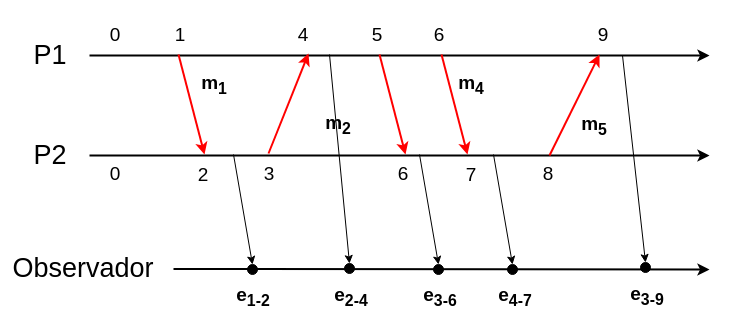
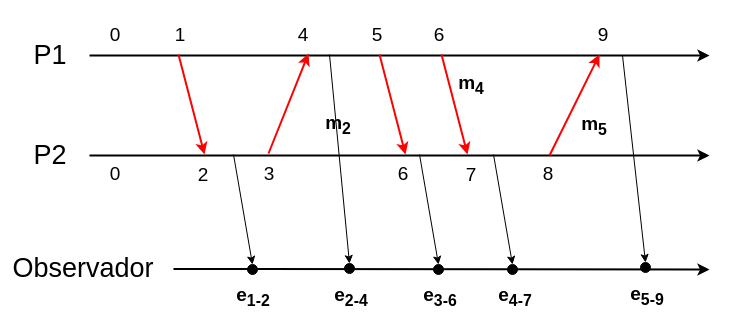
  <mxCell id="0" />
  <mxCell id="1" parent="0" />
  <mxCell id="2" value="" style="endArrow=classic;html=1;rounded=0;strokeWidth=2;" parent="1" edge="1"><mxGeometry width="50" height="50" relative="1" as="geometry"><mxPoint x="89" y="55" as="sourcePoint" /><mxPoint x="709" y="55" as="targetPoint" /></mxGeometry></mxCell>
  <mxCell id="3" value="" style="endArrow=classic;html=1;rounded=0;strokeWidth=2;" parent="1" edge="1"><mxGeometry width="50" height="50" relative="1" as="geometry"><mxPoint x="89" y="155" as="sourcePoint" /><mxPoint x="709" y="155" as="targetPoint" /></mxGeometry></mxCell>
  <mxCell id="4" value="P1" style="text;html=1;align=center;verticalAlign=middle;whiteSpace=wrap;rounded=0;fontSize=27;" parent="1" vertex="1"><mxGeometry x="20" y="40" width="60" height="30" as="geometry" /></mxCell>
  <mxCell id="5" value="P2" style="text;html=1;align=center;verticalAlign=middle;whiteSpace=wrap;rounded=0;fontSize=27;" parent="1" vertex="1"><mxGeometry x="20" y="140" width="60" height="30" as="geometry" /></mxCell>
  <mxCell id="6" value="" style="endArrow=classic;html=1;rounded=0;strokeWidth=2;exitX=0.648;exitY=0.844;exitDx=0;exitDy=0;exitPerimeter=0;strokeColor=#FF0000;" parent="1" edge="1"><mxGeometry width="50" height="50" relative="1" as="geometry"><mxPoint x="178" y="54" as="sourcePoint" /><mxPoint x="204" y="154" as="targetPoint" /></mxGeometry></mxCell>
  <mxCell id="7" value="" style="endArrow=classic;html=1;rounded=0;strokeWidth=1;entryX=0.5;entryY=0;entryDx=0;entryDy=0;" parent="1" target="11" edge="1"><mxGeometry width="50" height="50" relative="1" as="geometry"><mxPoint x="233" y="154" as="sourcePoint" /><mxPoint x="544.464" y="57.536" as="targetPoint" /></mxGeometry></mxCell>
- <mxCell id="8" value="&lt;b&gt;m&lt;sub&gt;1&lt;/sub&gt;&lt;/b&gt;" style="text;html=1;align=center;verticalAlign=middle;whiteSpace=wrap;rounded=0;fontSize=19;" parent="1" vertex="1"><mxGeometry x="184" y="70" width="60" height="30" as="geometry" /></mxCell>
  <mxCell id="9" value="" style="endArrow=classic;html=1;rounded=0;strokeWidth=2;" parent="1" edge="1"><mxGeometry width="50" height="50" relative="1" as="geometry"><mxPoint x="173" y="268.5" as="sourcePoint" /><mxPoint x="709" y="269" as="targetPoint" /></mxGeometry></mxCell>
  <mxCell id="10" value="Observador" style="text;html=1;align=center;verticalAlign=middle;whiteSpace=wrap;rounded=0;fontSize=27;" parent="1" vertex="1"><mxGeometry x="53" y="253" width="60" height="30" as="geometry" /></mxCell>
  <mxCell id="11" value="" style="ellipse;whiteSpace=wrap;html=1;aspect=fixed;fillColor=#000000;" parent="1" vertex="1"><mxGeometry x="247" y="264" width="10" height="10" as="geometry" /></mxCell>
  <mxCell id="12" value="" style="ellipse;whiteSpace=wrap;html=1;aspect=fixed;fillColor=#000000;" parent="1" vertex="1"><mxGeometry x="344" y="263" width="10" height="10" as="geometry" /></mxCell>
  <mxCell id="13" value="&lt;b&gt;e&lt;sub&gt;1-2&lt;/sub&gt;&lt;/b&gt;" style="text;html=1;align=center;verticalAlign=middle;whiteSpace=wrap;rounded=0;fontSize=19;" parent="1" vertex="1"><mxGeometry x="223" y="282" width="60" height="30" as="geometry" /></mxCell>
  <mxCell id="14" value="&lt;b&gt;e&lt;sub&gt;2-4&lt;/sub&gt;&lt;/b&gt;" style="text;html=1;align=center;verticalAlign=middle;whiteSpace=wrap;rounded=0;fontSize=19;" parent="1" vertex="1"><mxGeometry x="321" y="282" width="60" height="30" as="geometry" /></mxCell>
  <mxCell id="15" value="" style="endArrow=classic;html=1;rounded=0;strokeWidth=2;exitX=0.648;exitY=0.844;exitDx=0;exitDy=0;exitPerimeter=0;strokeColor=#FF0000;" parent="1" edge="1"><mxGeometry width="50" height="50" relative="1" as="geometry"><mxPoint x="268" y="153" as="sourcePoint" /><mxPoint x="308" y="53" as="targetPoint" /></mxGeometry></mxCell>
  <mxCell id="16" value="&lt;b&gt;m&lt;sub&gt;2&lt;/sub&gt;&lt;/b&gt;" style="text;html=1;align=center;verticalAlign=middle;whiteSpace=wrap;rounded=0;fontSize=19;" parent="1" vertex="1"><mxGeometry x="308" y="110" width="60" height="30" as="geometry" /></mxCell>
  <mxCell id="17" value="" style="endArrow=classic;html=1;rounded=0;strokeWidth=1;entryX=0.5;entryY=0;entryDx=0;entryDy=0;" parent="1" target="12" edge="1"><mxGeometry width="50" height="50" relative="1" as="geometry"><mxPoint x="329" y="54" as="sourcePoint" /><mxPoint x="359" y="270" as="targetPoint" /></mxGeometry></mxCell>
  <mxCell id="18" value="" style="endArrow=classic;html=1;rounded=0;strokeWidth=2;exitX=0.648;exitY=0.844;exitDx=0;exitDy=0;exitPerimeter=0;strokeColor=#FF0000;" parent="1" edge="1"><mxGeometry width="50" height="50" relative="1" as="geometry"><mxPoint x="379" y="54" as="sourcePoint" /><mxPoint x="405" y="154" as="targetPoint" /></mxGeometry></mxCell>
  <mxCell id="19" value="" style="endArrow=classic;html=1;rounded=0;strokeWidth=1;entryX=0.5;entryY=0;entryDx=0;entryDy=0;" parent="1" target="20" edge="1"><mxGeometry width="50" height="50" relative="1" as="geometry"><mxPoint x="419" y="154" as="sourcePoint" /><mxPoint x="730.464" y="57.536" as="targetPoint" /></mxGeometry></mxCell>
  <mxCell id="20" value="" style="ellipse;whiteSpace=wrap;html=1;aspect=fixed;fillColor=#000000;" parent="1" vertex="1"><mxGeometry x="433" y="264" width="10" height="10" as="geometry" /></mxCell>
  <mxCell id="21" value="&lt;b&gt;e&lt;sub&gt;3-6&lt;/sub&gt;&lt;/b&gt;" style="text;html=1;align=center;verticalAlign=middle;whiteSpace=wrap;rounded=0;fontSize=19;" parent="1" vertex="1"><mxGeometry x="410" y="282" width="60" height="30" as="geometry" /></mxCell>
  <mxCell id="22" value="" style="endArrow=classic;html=1;rounded=0;strokeWidth=2;exitX=0.648;exitY=0.844;exitDx=0;exitDy=0;exitPerimeter=0;strokeColor=#FF0000;" parent="1" edge="1"><mxGeometry width="50" height="50" relative="1" as="geometry"><mxPoint x="441" y="54" as="sourcePoint" /><mxPoint x="467" y="154" as="targetPoint" /></mxGeometry></mxCell>
  <mxCell id="23" value="" style="endArrow=classic;html=1;rounded=0;strokeWidth=1;entryX=0.5;entryY=0;entryDx=0;entryDy=0;" parent="1" target="25" edge="1"><mxGeometry width="50" height="50" relative="1" as="geometry"><mxPoint x="493" y="154" as="sourcePoint" /><mxPoint x="804.464" y="57.536" as="targetPoint" /></mxGeometry></mxCell>
  <mxCell id="24" value="&lt;b&gt;m&lt;sub&gt;4&lt;/sub&gt;&lt;/b&gt;" style="text;html=1;align=center;verticalAlign=middle;whiteSpace=wrap;rounded=0;fontSize=19;" parent="1" vertex="1"><mxGeometry x="441" y="70" width="60" height="30" as="geometry" /></mxCell>
  <mxCell id="25" value="" style="ellipse;whiteSpace=wrap;html=1;aspect=fixed;fillColor=#000000;" parent="1" vertex="1"><mxGeometry x="507" y="264" width="10" height="10" as="geometry" /></mxCell>
  <mxCell id="26" value="&lt;b&gt;e&lt;sub&gt;4-7&lt;/sub&gt;&lt;/b&gt;" style="text;html=1;align=center;verticalAlign=middle;whiteSpace=wrap;rounded=0;fontSize=19;" parent="1" vertex="1"><mxGeometry x="485" y="282" width="60" height="30" as="geometry" /></mxCell>
  <mxCell id="27" value="" style="endArrow=classic;html=1;rounded=0;strokeWidth=2;strokeColor=#FF0000;" parent="1" edge="1"><mxGeometry width="50" height="50" relative="1" as="geometry"><mxPoint x="549" y="155" as="sourcePoint" /><mxPoint x="599" y="54" as="targetPoint" /></mxGeometry></mxCell>
  <mxCell id="28" value="&lt;b&gt;m&lt;sub&gt;5&lt;/sub&gt;&lt;/b&gt;" style="text;html=1;align=center;verticalAlign=middle;whiteSpace=wrap;rounded=0;fontSize=19;" parent="1" vertex="1"><mxGeometry x="564" y="111" width="60" height="30" as="geometry" /></mxCell>
  <mxCell id="29" value="" style="ellipse;whiteSpace=wrap;html=1;aspect=fixed;fillColor=#000000;" parent="1" vertex="1"><mxGeometry x="640" y="262" width="10" height="10" as="geometry" /></mxCell>
- <mxCell id="30" value="&lt;b&gt;e&lt;sub&gt;3-9&lt;/sub&gt;&lt;/b&gt;" style="text;html=1;align=center;verticalAlign=middle;whiteSpace=wrap;rounded=0;fontSize=19;" parent="1" vertex="1"><mxGeometry x="617" y="281" width="60" height="30" as="geometry" /></mxCell>
+ <mxCell id="30" value="&lt;b&gt;e&lt;sub&gt;5-9&lt;/sub&gt;&lt;/b&gt;" style="text;html=1;align=center;verticalAlign=middle;whiteSpace=wrap;rounded=0;fontSize=19;" parent="1" vertex="1"><mxGeometry x="617" y="281" width="60" height="30" as="geometry" /></mxCell>
  <mxCell id="31" value="" style="endArrow=classic;html=1;rounded=0;strokeWidth=1;entryX=0.5;entryY=0;entryDx=0;entryDy=0;" parent="1" target="29" edge="1"><mxGeometry width="50" height="50" relative="1" as="geometry"><mxPoint x="622" y="55" as="sourcePoint" /><mxPoint x="651" y="269" as="targetPoint" /></mxGeometry></mxCell>
  <mxCell id="32" value="&lt;span&gt;1&lt;/span&gt;" style="text;html=1;align=center;verticalAlign=middle;whiteSpace=wrap;rounded=0;fontSize=19;fontStyle=0" vertex="1" parent="1"><mxGeometry x="150" y="20" width="60" height="30" as="geometry" /></mxCell>
  <mxCell id="33" value="&lt;span&gt;0&lt;/span&gt;" style="text;html=1;align=center;verticalAlign=middle;whiteSpace=wrap;rounded=0;fontSize=19;fontStyle=0" vertex="1" parent="1"><mxGeometry x="85" y="20" width="60" height="30" as="geometry" /></mxCell>
  <mxCell id="34" value="&lt;span&gt;4&lt;/span&gt;" style="text;html=1;align=center;verticalAlign=middle;whiteSpace=wrap;rounded=0;fontSize=19;fontStyle=0" vertex="1" parent="1"><mxGeometry x="273" y="20" width="60" height="30" as="geometry" /></mxCell>
  <mxCell id="35" value="&lt;span&gt;5&lt;/span&gt;" style="text;html=1;align=center;verticalAlign=middle;whiteSpace=wrap;rounded=0;fontSize=19;fontStyle=0" vertex="1" parent="1"><mxGeometry x="347" y="20" width="60" height="30" as="geometry" /></mxCell>
  <mxCell id="36" value="&lt;span&gt;6&lt;/span&gt;" style="text;html=1;align=center;verticalAlign=middle;whiteSpace=wrap;rounded=0;fontSize=19;fontStyle=0" vertex="1" parent="1"><mxGeometry x="409" y="20" width="60" height="30" as="geometry" /></mxCell>
  <mxCell id="37" value="&lt;span&gt;9&lt;/span&gt;" style="text;html=1;align=center;verticalAlign=middle;whiteSpace=wrap;rounded=0;fontSize=19;fontStyle=0" vertex="1" parent="1"><mxGeometry x="573" y="20" width="60" height="30" as="geometry" /></mxCell>
  <mxCell id="38" value="&lt;span&gt;0&lt;/span&gt;" style="text;html=1;align=center;verticalAlign=middle;whiteSpace=wrap;rounded=0;fontSize=19;fontStyle=0" vertex="1" parent="1"><mxGeometry x="85" y="159" width="60" height="30" as="geometry" /></mxCell>
  <mxCell id="39" value="&lt;span&gt;2&lt;/span&gt;" style="text;html=1;align=center;verticalAlign=middle;whiteSpace=wrap;rounded=0;fontSize=19;fontStyle=0" vertex="1" parent="1"><mxGeometry x="173" y="160" width="60" height="30" as="geometry" /></mxCell>
  <mxCell id="40" value="&lt;span&gt;3&lt;/span&gt;" style="text;html=1;align=center;verticalAlign=middle;whiteSpace=wrap;rounded=0;fontSize=19;fontStyle=0" vertex="1" parent="1"><mxGeometry x="239" y="159" width="60" height="30" as="geometry" /></mxCell>
  <mxCell id="41" value="&lt;span&gt;6&lt;/span&gt;" style="text;html=1;align=center;verticalAlign=middle;whiteSpace=wrap;rounded=0;fontSize=19;fontStyle=0" vertex="1" parent="1"><mxGeometry x="373" y="159" width="60" height="30" as="geometry" /></mxCell>
  <mxCell id="42" value="&lt;span&gt;7&lt;/span&gt;" style="text;html=1;align=center;verticalAlign=middle;whiteSpace=wrap;rounded=0;fontSize=19;fontStyle=0" vertex="1" parent="1"><mxGeometry x="441" y="160" width="60" height="30" as="geometry" /></mxCell>
  <mxCell id="43" value="&lt;span&gt;8&lt;/span&gt;" style="text;html=1;align=center;verticalAlign=middle;whiteSpace=wrap;rounded=0;fontSize=19;fontStyle=0" vertex="1" parent="1"><mxGeometry x="518" y="159" width="60" height="30" as="geometry" /></mxCell>
